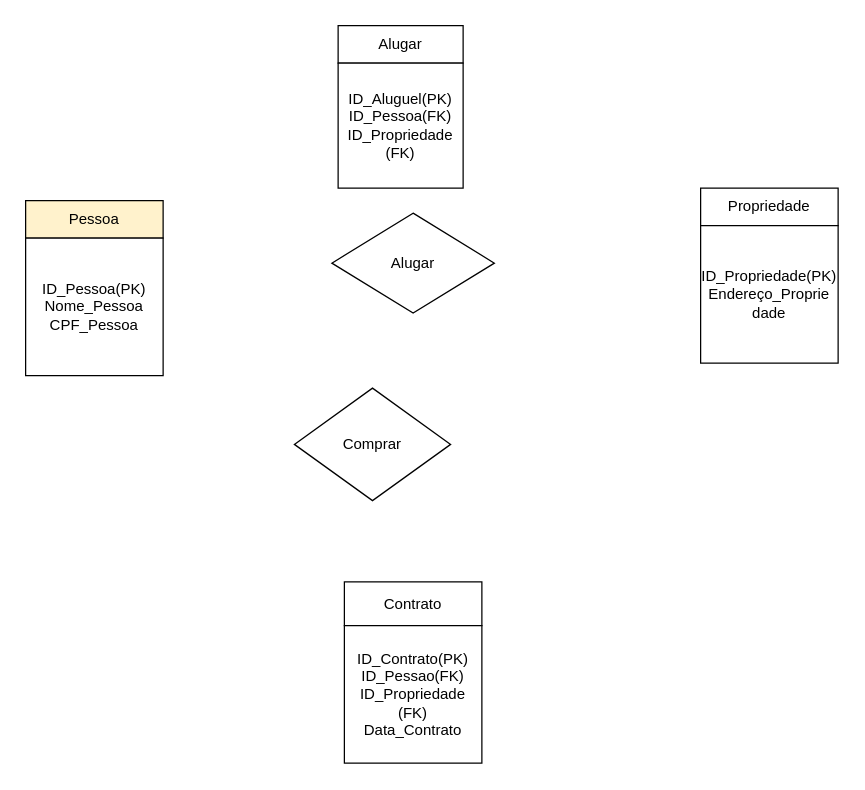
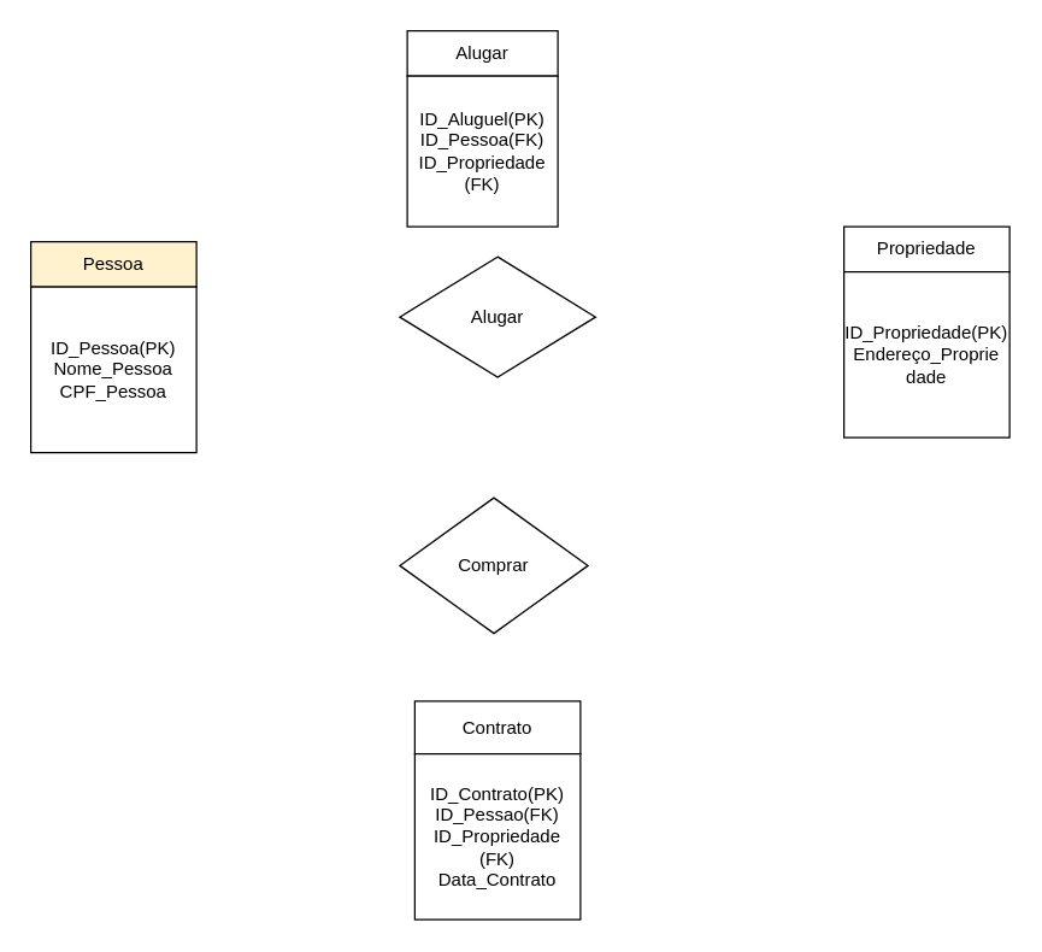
  <mxCell id="0" />
  <mxCell id="1" parent="0" />
  <mxCell id="2" value="Alugar" style="rhombus;whiteSpace=wrap;html=1;" vertex="1" parent="1"><mxGeometry x="265" y="170" width="130" height="80" as="geometry" /></mxCell>
- <mxCell id="3" value="Comprar" style="rhombus;whiteSpace=wrap;html=1;" vertex="1" parent="1"><mxGeometry x="235" y="310" width="125" height="90" as="geometry" /></mxCell>
+ <mxCell id="3" value="Comprar" style="rhombus;whiteSpace=wrap;html=1;" vertex="1" parent="1"><mxGeometry x="265" y="330" width="125" height="90" as="geometry" /></mxCell>
  <mxCell id="4" value="Pessoa" style="rounded=0;whiteSpace=wrap;html=1;fillColor=#fff2cc;" vertex="1" parent="1"><mxGeometry x="20" y="160" width="110" height="30" as="geometry" /></mxCell>
  <mxCell id="5" value="ID_Pessoa(PK)&lt;br&gt;Nome_Pessoa&lt;br&gt;CPF_Pessoa" style="whiteSpace=wrap;html=1;aspect=fixed;" vertex="1" parent="1"><mxGeometry x="20" y="190" width="110" height="110" as="geometry" /></mxCell>
  <mxCell id="6" value="Propriedade" style="rounded=0;whiteSpace=wrap;html=1;" vertex="1" parent="1"><mxGeometry x="560" y="150" width="110" height="30" as="geometry" /></mxCell>
  <mxCell id="7" value="ID_Propriedade(PK)&lt;br&gt;Endereço_Proprie&lt;br&gt;dade&lt;br&gt;" style="whiteSpace=wrap;html=1;aspect=fixed;" vertex="1" parent="1"><mxGeometry x="560" y="180" width="110" height="110" as="geometry" /></mxCell>
  <mxCell id="8" value="Alugar" style="rounded=0;whiteSpace=wrap;html=1;" vertex="1" parent="1"><mxGeometry x="270" y="20" width="100" height="30" as="geometry" /></mxCell>
  <mxCell id="9" value="ID_Aluguel(PK)&lt;br&gt;ID_Pessoa(FK)&lt;br&gt;ID_Propriedade&lt;br&gt;(FK)" style="whiteSpace=wrap;html=1;aspect=fixed;" vertex="1" parent="1"><mxGeometry x="270" y="50" width="100" height="100" as="geometry" /></mxCell>
  <mxCell id="10" value="Contrato" style="rounded=0;whiteSpace=wrap;html=1;" vertex="1" parent="1"><mxGeometry x="275" y="465" width="110" height="35" as="geometry" /></mxCell>
  <mxCell id="11" value="ID_Contrato(PK)&lt;br&gt;ID_Pessao(FK)&lt;br&gt;ID_Propriedade&lt;br&gt;(FK)&lt;br&gt;Data_Contrato" style="whiteSpace=wrap;html=1;aspect=fixed;" vertex="1" parent="1"><mxGeometry x="275" y="500" width="110" height="110" as="geometry" /></mxCell>
